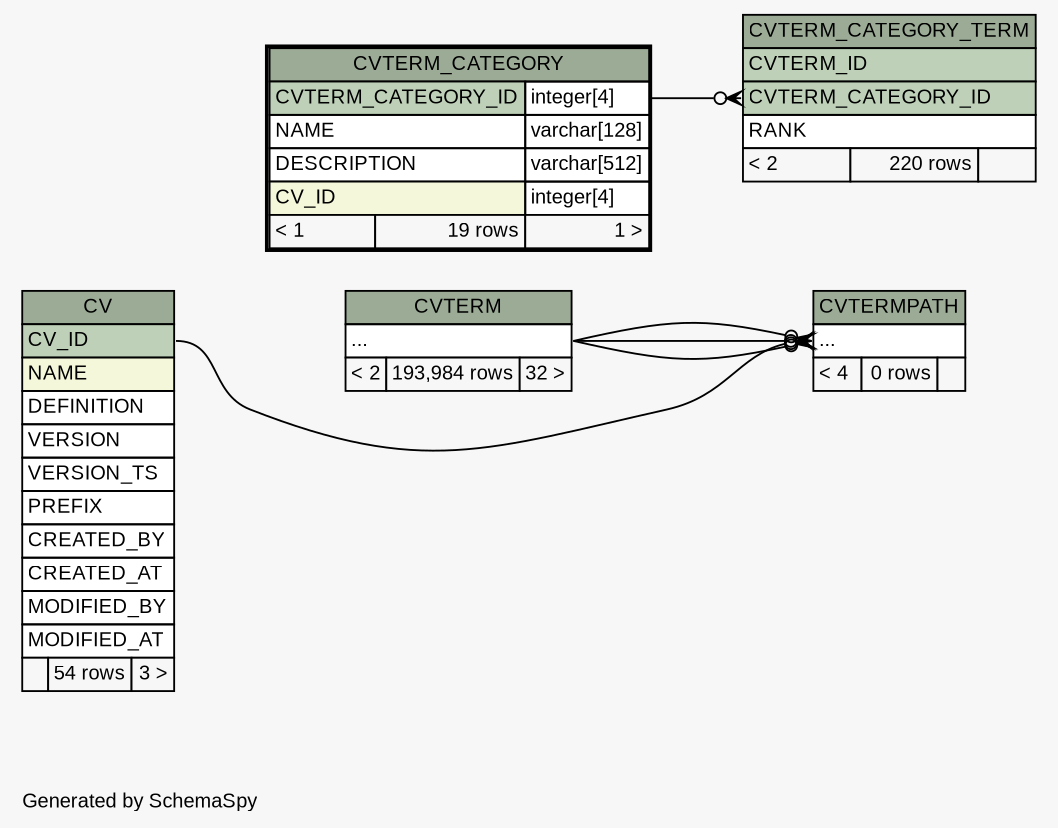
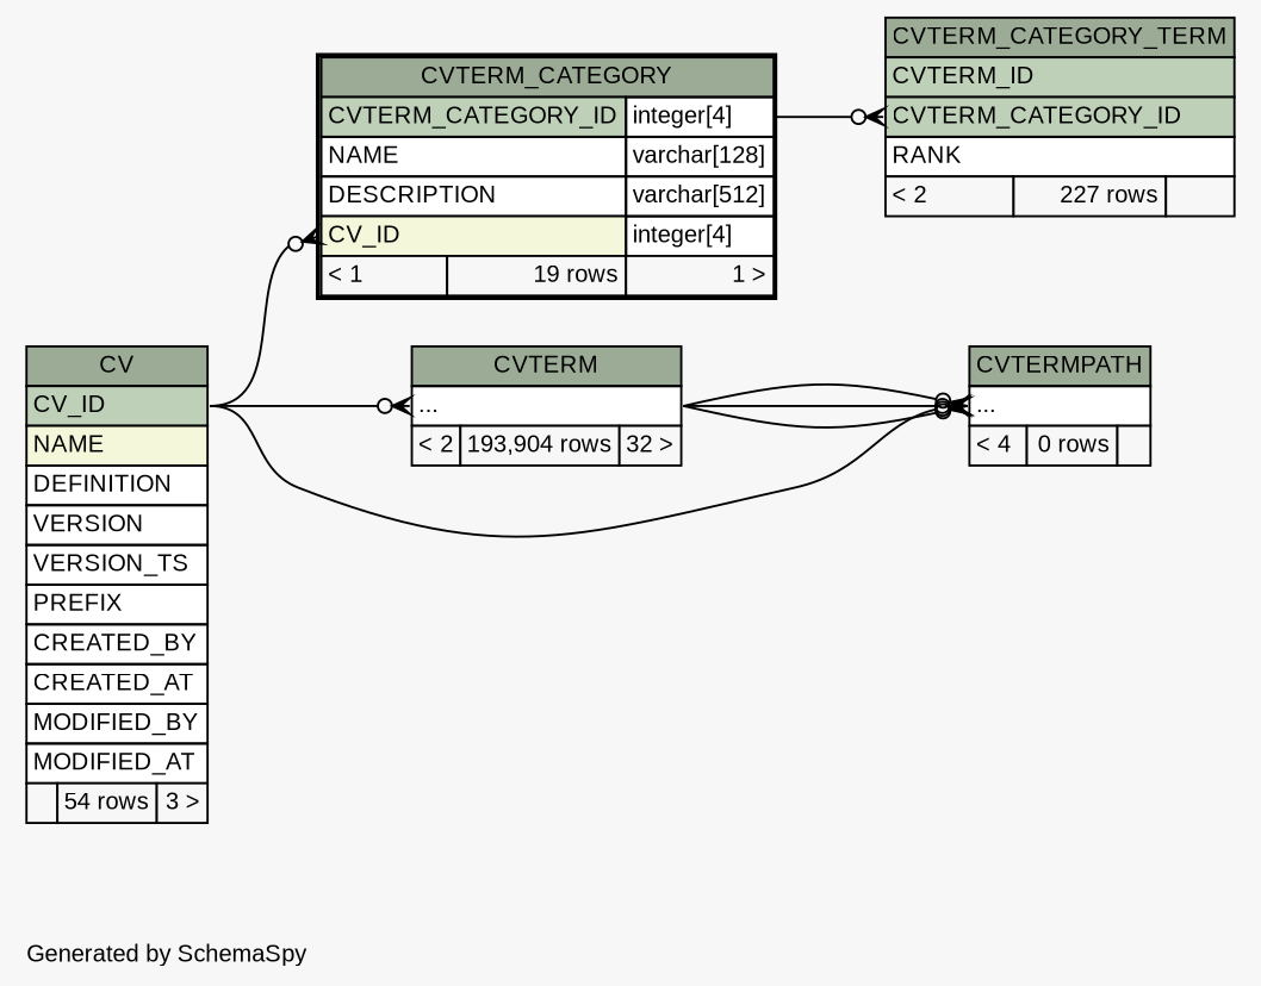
  digraph {
    bgcolor="#f7f7f7"
    fontname="Liberation Sans"
    fontsize=11
    label="\nGenerated by SchemaSpy"
    labeljust=l
    nodesep=0.18
    rankdir=RL
    ranksep=0.46
    node [fontname="Liberation Sans" fontsize=11 shape=plaintext]
    edge [arrowhead=none arrowsize=0.8 arrowtail=crowodot dir=back fontname="Liberation Sans" headport="CV_ID:e" tailport="elipses:w"]
-   n1 [label=<     <TABLE BORDER="0" CELLBORDER="1" CELLSPACING="0" BGCOLOR="#ffffff">       <TR><TD COLSPAN="3" BGCOLOR="#9bab96" ALIGN="CENTER">CVTERM</TD></TR>       <TR><TD PORT="elipses" COLSPAN="3" ALIGN="LEFT">...</TD></TR>       <TR><TD ALIGN="LEFT" BGCOLOR="#f7f7f7">&lt; 2</TD><TD ALIGN="RIGHT" BGCOLOR="#f7f7f7">193,984 rows</TD><TD ALIGN="RIGHT" BGCOLOR="#f7f7f7">32 &gt;</TD></TR>     </TABLE>>]
+   n1 [label=<     <TABLE BORDER="0" CELLBORDER="1" CELLSPACING="0" BGCOLOR="#ffffff">       <TR><TD COLSPAN="3" BGCOLOR="#9bab96" ALIGN="CENTER">CVTERM</TD></TR>       <TR><TD PORT="elipses" COLSPAN="3" ALIGN="LEFT">...</TD></TR>       <TR><TD ALIGN="LEFT" BGCOLOR="#f7f7f7">&lt; 2</TD><TD ALIGN="RIGHT" BGCOLOR="#f7f7f7">193,904 rows</TD><TD ALIGN="RIGHT" BGCOLOR="#f7f7f7">32 &gt;</TD></TR>     </TABLE>>]
    n2 [label=<     <TABLE BORDER="0" CELLBORDER="1" CELLSPACING="0" BGCOLOR="#ffffff">       <TR><TD COLSPAN="3" BGCOLOR="#9bab96" ALIGN="CENTER">CV</TD></TR>       <TR><TD PORT="CV_ID" COLSPAN="3" BGCOLOR="#bed1b8" ALIGN="LEFT">CV_ID</TD></TR>       <TR><TD PORT="NAME" COLSPAN="3" BGCOLOR="#f4f7da" ALIGN="LEFT">NAME</TD></TR>       <TR><TD PORT="DEFINITION" COLSPAN="3" ALIGN="LEFT">DEFINITION</TD></TR>       <TR><TD PORT="VERSION" COLSPAN="3" ALIGN="LEFT">VERSION</TD></TR>       <TR><TD PORT="VERSION_TS" COLSPAN="3" ALIGN="LEFT">VERSION_TS</TD></TR>       <TR><TD PORT="PREFIX" COLSPAN="3" ALIGN="LEFT">PREFIX</TD></TR>       <TR><TD PORT="CREATED_BY" COLSPAN="3" ALIGN="LEFT">CREATED_BY</TD></TR>       <TR><TD PORT="CREATED_AT" COLSPAN="3" ALIGN="LEFT">CREATED_AT</TD></TR>       <TR><TD PORT="MODIFIED_BY" COLSPAN="3" ALIGN="LEFT">MODIFIED_BY</TD></TR>       <TR><TD PORT="MODIFIED_AT" COLSPAN="3" ALIGN="LEFT">MODIFIED_AT</TD></TR>       <TR><TD ALIGN="LEFT" BGCOLOR="#f7f7f7">  </TD><TD ALIGN="RIGHT" BGCOLOR="#f7f7f7">54 rows</TD><TD ALIGN="RIGHT" BGCOLOR="#f7f7f7">3 &gt;</TD></TR>     </TABLE>>]
    n3 [label=<     <TABLE BORDER="2" CELLBORDER="1" CELLSPACING="0" BGCOLOR="#ffffff">       <TR><TD COLSPAN="3" BGCOLOR="#9bab96" ALIGN="CENTER">CVTERM_CATEGORY</TD></TR>       <TR><TD PORT="CVTERM_CATEGORY_ID" COLSPAN="2" BGCOLOR="#bed1b8" ALIGN="LEFT">CVTERM_CATEGORY_ID</TD><TD PORT="CVTERM_CATEGORY_ID.type" ALIGN="LEFT">integer[4]</TD></TR>       <TR><TD PORT="NAME" COLSPAN="2" ALIGN="LEFT">NAME</TD><TD PORT="NAME.type" ALIGN="LEFT">varchar[128]</TD></TR>       <TR><TD PORT="DESCRIPTION" COLSPAN="2" ALIGN="LEFT">DESCRIPTION</TD><TD PORT="DESCRIPTION.type" ALIGN="LEFT">varchar[512]</TD></TR>       <TR><TD PORT="CV_ID" COLSPAN="2" BGCOLOR="#f4f7da" ALIGN="LEFT">CV_ID</TD><TD PORT="CV_ID.type" ALIGN="LEFT">integer[4]</TD></TR>       <TR><TD ALIGN="LEFT" BGCOLOR="#f7f7f7">&lt; 1</TD><TD ALIGN="RIGHT" BGCOLOR="#f7f7f7">19 rows</TD><TD ALIGN="RIGHT" BGCOLOR="#f7f7f7">1 &gt;</TD></TR>     </TABLE>>]
-   n4 [label=<     <TABLE BORDER="0" CELLBORDER="1" CELLSPACING="0" BGCOLOR="#ffffff">       <TR><TD COLSPAN="3" BGCOLOR="#9bab96" ALIGN="CENTER">CVTERM_CATEGORY_TERM</TD></TR>       <TR><TD PORT="CVTERM_ID" COLSPAN="3" BGCOLOR="#bed1b8" ALIGN="LEFT">CVTERM_ID</TD></TR>       <TR><TD PORT="CVTERM_CATEGORY_ID" COLSPAN="3" BGCOLOR="#bed1b8" ALIGN="LEFT">CVTERM_CATEGORY_ID</TD></TR>       <TR><TD PORT="RANK" COLSPAN="3" ALIGN="LEFT">RANK</TD></TR>       <TR><TD ALIGN="LEFT" BGCOLOR="#f7f7f7">&lt; 2</TD><TD ALIGN="RIGHT" BGCOLOR="#f7f7f7">220 rows</TD><TD ALIGN="RIGHT" BGCOLOR="#f7f7f7">  </TD></TR>     </TABLE>>]
+   n4 [label=<     <TABLE BORDER="0" CELLBORDER="1" CELLSPACING="0" BGCOLOR="#ffffff">       <TR><TD COLSPAN="3" BGCOLOR="#9bab96" ALIGN="CENTER">CVTERM_CATEGORY_TERM</TD></TR>       <TR><TD PORT="CVTERM_ID" COLSPAN="3" BGCOLOR="#bed1b8" ALIGN="LEFT">CVTERM_ID</TD></TR>       <TR><TD PORT="CVTERM_CATEGORY_ID" COLSPAN="3" BGCOLOR="#bed1b8" ALIGN="LEFT">CVTERM_CATEGORY_ID</TD></TR>       <TR><TD PORT="RANK" COLSPAN="3" ALIGN="LEFT">RANK</TD></TR>       <TR><TD ALIGN="LEFT" BGCOLOR="#f7f7f7">&lt; 2</TD><TD ALIGN="RIGHT" BGCOLOR="#f7f7f7">227 rows</TD><TD ALIGN="RIGHT" BGCOLOR="#f7f7f7">  </TD></TR>     </TABLE>>]
    n5 [label=<     <TABLE BORDER="0" CELLBORDER="1" CELLSPACING="0" BGCOLOR="#ffffff">       <TR><TD COLSPAN="3" BGCOLOR="#9bab96" ALIGN="CENTER">CVTERMPATH</TD></TR>       <TR><TD PORT="elipses" COLSPAN="3" ALIGN="LEFT">...</TD></TR>       <TR><TD ALIGN="LEFT" BGCOLOR="#f7f7f7">&lt; 4</TD><TD ALIGN="RIGHT" BGCOLOR="#f7f7f7">0 rows</TD><TD ALIGN="RIGHT" BGCOLOR="#f7f7f7">  </TD></TR>     </TABLE>>]
+   n1 -> n2
+   n3 -> n2 [tailport="CV_ID:w"]
    n4 -> n3 [headport="CVTERM_CATEGORY_ID.type:e" tailport="CVTERM_CATEGORY_ID:w"]
    n5 -> n1 [headport="elipses:e"]
    n5 -> n1 [headport="elipses:e"]
    n5 -> n1 [headport="elipses:e"]
    n5 -> n2
  }
